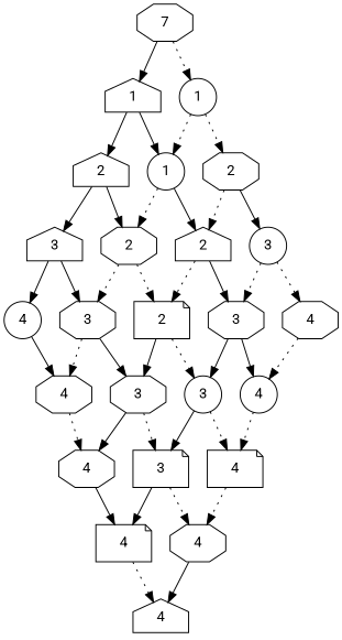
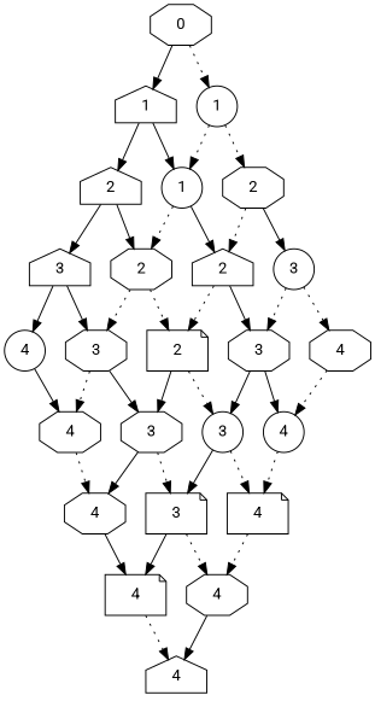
  digraph {
    fontname=Roboto
    node [shape=octagon fontname=Roboto]
    edge [style=solid fontname=Roboto]
-   n1 [label=7]
+   n1 [label=0]
    n2 [label=1 shape=house]
    n3 [label=1 shape=circle]
    n4 [label=2 shape=house]
    n5 [label=1 shape=circle]
    n6 [label=3 shape=house]
    n7 [label=2]
    n8 [label=3]
    n9 [label=4 shape=circle]
    n10 [label=3]
    n11 [label=4]
    n12 [label=3 shape=note]
    n13 [label=4]
    n14 [label=4]
    n15 [label=4 shape=note]
    n16 [label=4 shape=house]
    n17 [label=2 shape=note]
    n18 [label=3 shape=circle]
    n19 [label=4 shape=note]
    n20 [label=2 shape=house]
    n21 [label=3]
    n22 [label=4 shape=circle]
    n23 [label=2]
    n24 [label=3 shape=circle]
    n25 [label=4]
    n1 -> n2
    n1 -> n3 [style=dotted]
    n2 -> n4
    n2 -> n5
    n3 -> n5 [style=dotted]
    n3 -> n23 [style=dotted]
    n4 -> n6
    n4 -> n7
    n5 -> n7 [style=dotted]
    n5 -> n20
    n6 -> n8
    n6 -> n9
    n7 -> n8 [style=dotted]
    n7 -> n17 [style=dotted]
    n8 -> n10
    n8 -> n11 [style=dotted]
    n9 -> n11
    n10 -> n12 [style=dotted]
    n10 -> n13
    n11 -> n13 [style=dotted]
    n12 -> n14 [style=dotted]
    n12 -> n15
    n13 -> n15
    n14 -> n16
    n15 -> n16 [style=dotted]
    n17 -> n10
    n17 -> n18 [style=dotted]
    n18 -> n12
    n18 -> n19 [style=dotted]
    n19 -> n14 [style=dotted]
    n20 -> n17 [style=dotted]
    n20 -> n21
    n21 -> n18
    n21 -> n22
    n22 -> n19 [style=dotted]
    n23 -> n20 [style=dotted]
    n23 -> n24
    n24 -> n21 [style=dotted]
    n24 -> n25 [style=dotted]
    n25 -> n22 [style=dotted]
  }
